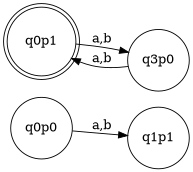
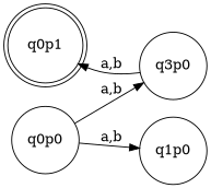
  digraph {
    rankdir=LR
    node [shape=circle]
    n1 [label=q0p1 shape=doublecircle]
    q3p0
    q0p0
-   q1p1
-   n1 -> q3p0 [label="a,b"]
+   q1p1 [label=q1p0]
+   q0p0 -> q3p0 [label="a,b"]
    q3p0 -> n1 [label="a,b"]
    q0p0 -> q1p1 [label="a,b"]
  }
